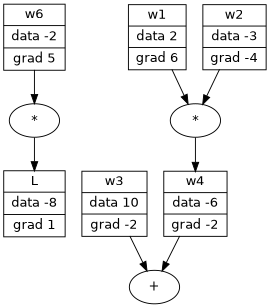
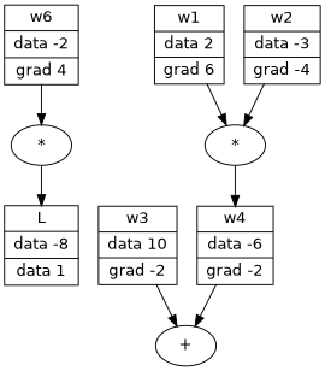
  digraph {
    fontname="DejaVu Sans"
    rankdir=TB
    node [fontname="DejaVu Sans" shape=record]
    edge [fontname="DejaVu Sans"]
-   n1 [label="{ L | data -8 | grad 1 }"]
+   n1 [label="{ L | data -8 | data 1 }"]
    n2 [label="*" shape=""]
-   n3 [label="{ w6 | data -2 | grad 5 }"]
+   n3 [label="{ w6 | data -2 | grad 4 }"]
    n4 [label="+" shape=""]
    n5 [label="{ w3 | data 10 | grad -2 }"]
    n6 [label="{ w4 | data -6 | grad -2 }"]
    n7 [label="*" shape=""]
    n8 [label="{ w1 | data 2 | grad 6 }"]
    n9 [label="{ w2 | data -3 | grad -4 }"]
    n2 -> n1
    n3 -> n2
    n5 -> n4
    n6 -> n4
    n7 -> n6
    n8 -> n7
    n9 -> n7
  }
